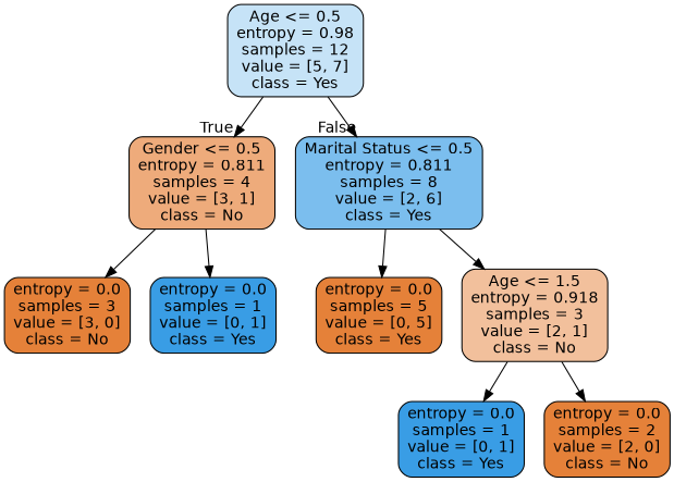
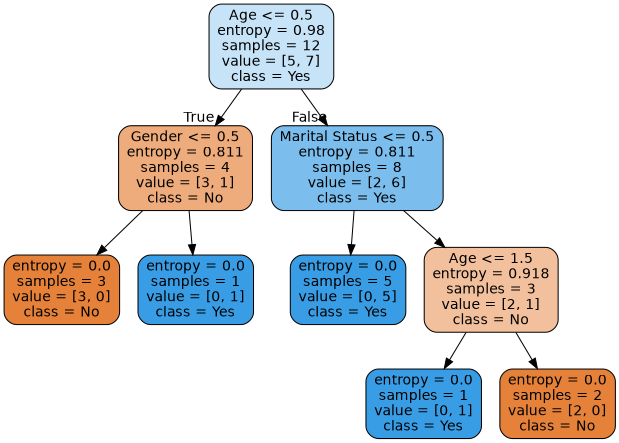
  digraph {
    node [color=black fillcolor="#399de5ff" fontname=helvetica shape=box style="filled, rounded"]
    edge [fontname=helvetica]
    n1 [fillcolor="#399de549" label="Age <= 0.5\nentropy = 0.98\nsamples = 12\nvalue = [5, 7]\nclass = Yes"]
    n2 [fillcolor="#e58139aa" label="Gender <= 0.5\nentropy = 0.811\nsamples = 4\nvalue = [3, 1]\nclass = No"]
    n3 [fillcolor="#399de5aa" label="Marital Status <= 0.5\nentropy = 0.811\nsamples = 8\nvalue = [2, 6]\nclass = Yes"]
    n4 [fillcolor="#e58139ff" label="entropy = 0.0\nsamples = 3\nvalue = [3, 0]\nclass = No"]
    n5 [label="entropy = 0.0\nsamples = 1\nvalue = [0, 1]\nclass = Yes"]
-   n6 [fillcolor="#e58139ff" label="entropy = 0.0\nsamples = 5\nvalue = [0, 5]\nclass = Yes"]
+   n6 [label="entropy = 0.0\nsamples = 5\nvalue = [0, 5]\nclass = Yes"]
    n7 [fillcolor="#e581397f" label="Age <= 1.5\nentropy = 0.918\nsamples = 3\nvalue = [2, 1]\nclass = No"]
    n8 [label="entropy = 0.0\nsamples = 1\nvalue = [0, 1]\nclass = Yes"]
    n9 [fillcolor="#e58139ff" label="entropy = 0.0\nsamples = 2\nvalue = [2, 0]\nclass = No"]
    n1 -> n2 [headlabel=True labelangle=45 labeldistance=2.5]
    n1 -> n3 [headlabel=False labelangle=-45 labeldistance=2.5]
    n2 -> n4
    n2 -> n5
    n3 -> n6
    n3 -> n7
    n7 -> n8
    n7 -> n9
  }
